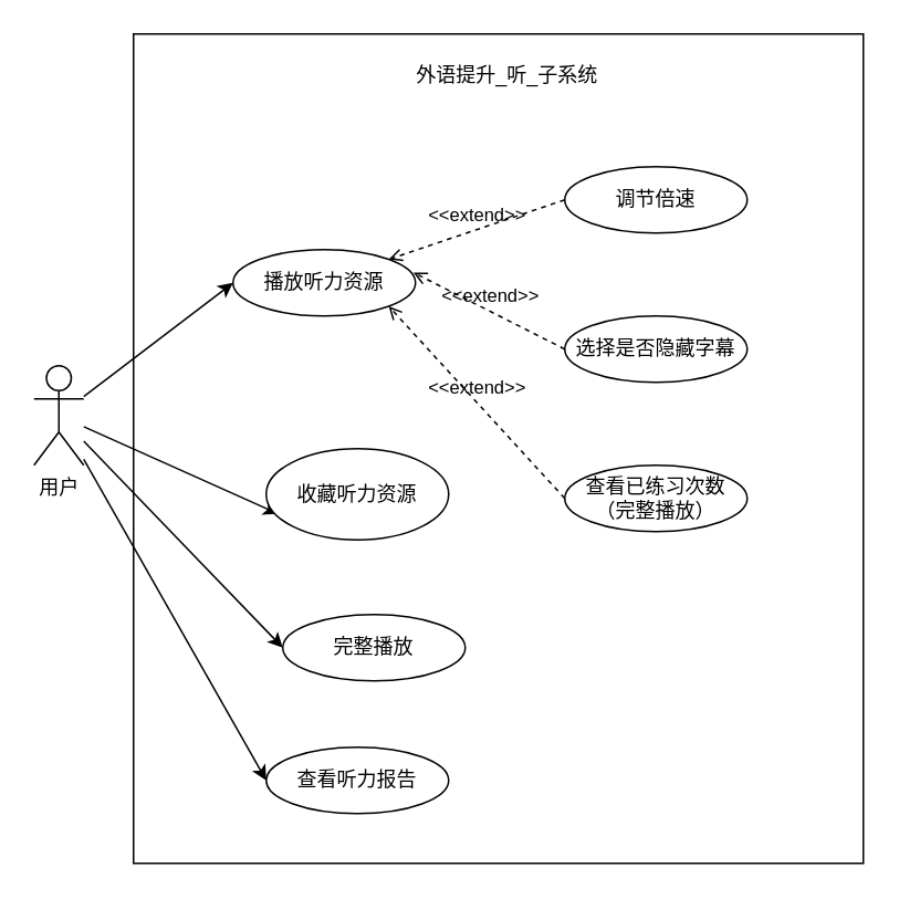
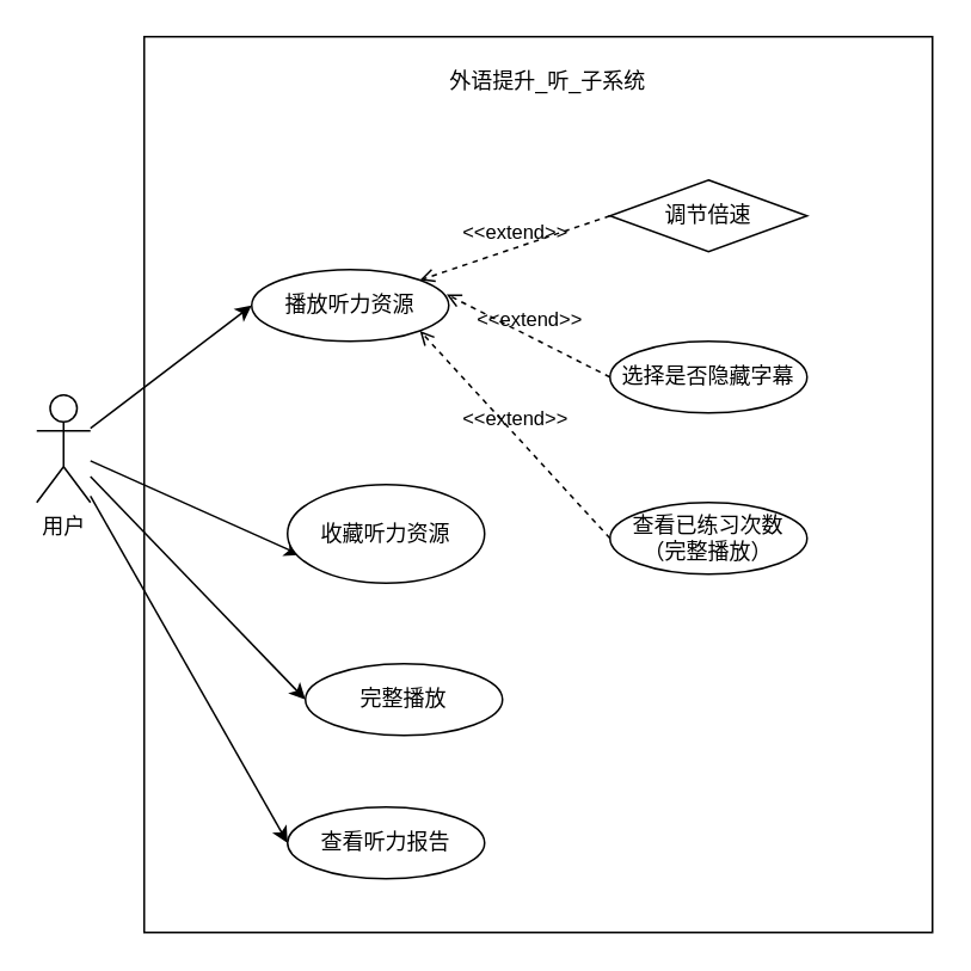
  <mxCell id="0" />
  <mxCell id="1" parent="0" />
  <mxCell id="2" value="" style="rounded=0;whiteSpace=wrap;html=1;" vertex="1" parent="1"><mxGeometry x="80" y="20" width="440" height="500" as="geometry" /></mxCell>
  <mxCell id="3" style="edgeStyle=none;html=1;entryX=0;entryY=0.5;entryDx=0;entryDy=0;" edge="1" parent="1" source="7" target="8"><mxGeometry relative="1" as="geometry"><Array as="points"><mxPoint x="140" y="170" /></Array></mxGeometry></mxCell>
  <mxCell id="4" style="edgeStyle=none;html=1;entryX=0.067;entryY=0.715;entryDx=0;entryDy=0;entryPerimeter=0;" edge="1" parent="1" source="7" target="12"><mxGeometry relative="1" as="geometry" /></mxCell>
  <mxCell id="5" style="edgeStyle=none;html=1;entryX=0;entryY=0.5;entryDx=0;entryDy=0;" edge="1" parent="1" source="7" target="11"><mxGeometry relative="1" as="geometry" /></mxCell>
  <mxCell id="6" style="edgeStyle=none;html=1;entryX=0;entryY=0.5;entryDx=0;entryDy=0;" edge="1" parent="1" source="7" target="18"><mxGeometry relative="1" as="geometry" /></mxCell>
  <mxCell id="7" value="用户" style="shape=umlActor;verticalLabelPosition=bottom;verticalAlign=top;html=1;outlineConnect=0;" vertex="1" parent="1"><mxGeometry x="20" y="220" width="30" height="60" as="geometry" /></mxCell>
  <mxCell id="8" value="播放听力资源" style="ellipse;whiteSpace=wrap;html=1;" vertex="1" parent="1"><mxGeometry x="140" y="150" width="110" height="40" as="geometry" /></mxCell>
- <mxCell id="9" value="调节倍速" style="ellipse;whiteSpace=wrap;html=1;" vertex="1" parent="1"><mxGeometry x="340" y="100" width="110" height="40" as="geometry" /></mxCell>
+ <mxCell id="9" value="调节倍速" style="rhombus;whiteSpace=wrap;html=1;" vertex="1" parent="1"><mxGeometry x="340" y="100" width="110" height="40" as="geometry" /></mxCell>
  <mxCell id="10" value="选择是否隐藏字幕" style="ellipse;whiteSpace=wrap;html=1;" vertex="1" parent="1"><mxGeometry x="340" y="190" width="110" height="40" as="geometry" /></mxCell>
  <mxCell id="11" value="完整播放" style="ellipse;whiteSpace=wrap;html=1;" vertex="1" parent="1"><mxGeometry x="170" y="370" width="110" height="40" as="geometry" /></mxCell>
  <mxCell id="12" value="收藏听力资源" style="ellipse;whiteSpace=wrap;html=1;" vertex="1" parent="1"><mxGeometry x="160" y="270" width="110" height="55" as="geometry" /></mxCell>
  <mxCell id="13" value="查看已练习次数&lt;br&gt;（完整播放）" style="ellipse;whiteSpace=wrap;html=1;" vertex="1" parent="1"><mxGeometry x="340" y="280" width="110" height="40" as="geometry" /></mxCell>
  <mxCell id="14" value="&amp;lt;&amp;lt;extend&amp;gt;&amp;gt;" style="endArrow=open;html=1;rounded=0;align=center;verticalAlign=bottom;dashed=1;endFill=0;labelBackgroundColor=none;entryX=1;entryY=1;entryDx=0;entryDy=0;exitX=0;exitY=0.5;exitDx=0;exitDy=0;" edge="1" parent="1" source="13" target="8"><mxGeometry relative="1" as="geometry"><mxPoint x="260" y="270" as="sourcePoint" /><mxPoint x="420" y="270" as="targetPoint" /><Array as="points" /></mxGeometry></mxCell>
  <mxCell id="15" value="&amp;lt;&amp;lt;extend&amp;gt;&amp;gt;" style="endArrow=open;html=1;rounded=0;align=center;verticalAlign=bottom;dashed=1;endFill=0;labelBackgroundColor=none;entryX=0.989;entryY=0.345;entryDx=0;entryDy=0;exitX=0;exitY=0.5;exitDx=0;exitDy=0;entryPerimeter=0;" edge="1" parent="1" source="10" target="8"><mxGeometry relative="1" as="geometry"><mxPoint x="350" y="310" as="sourcePoint" /><mxPoint x="260" y="180" as="targetPoint" /><Array as="points" /></mxGeometry></mxCell>
  <mxCell id="16" value="&amp;lt;&amp;lt;extend&amp;gt;&amp;gt;" style="endArrow=open;html=1;rounded=0;align=center;verticalAlign=bottom;dashed=1;endFill=0;labelBackgroundColor=none;exitX=0;exitY=0.5;exitDx=0;exitDy=0;entryX=1;entryY=0;entryDx=0;entryDy=0;" edge="1" parent="1" source="9" target="8"><mxGeometry relative="1" as="geometry"><mxPoint x="350" y="220" as="sourcePoint" /><mxPoint x="250" y="170" as="targetPoint" /><Array as="points" /></mxGeometry></mxCell>
  <mxCell id="17" value="外语提升_听_子系统" style="text;html=1;strokeColor=none;fillColor=none;align=center;verticalAlign=middle;whiteSpace=wrap;rounded=0;" vertex="1" parent="1"><mxGeometry x="237.5" y="30" width="135" height="30" as="geometry" /></mxCell>
  <mxCell id="18" value="查看听力报告" style="ellipse;whiteSpace=wrap;html=1;" vertex="1" parent="1"><mxGeometry x="160" y="450" width="110" height="40" as="geometry" /></mxCell>
